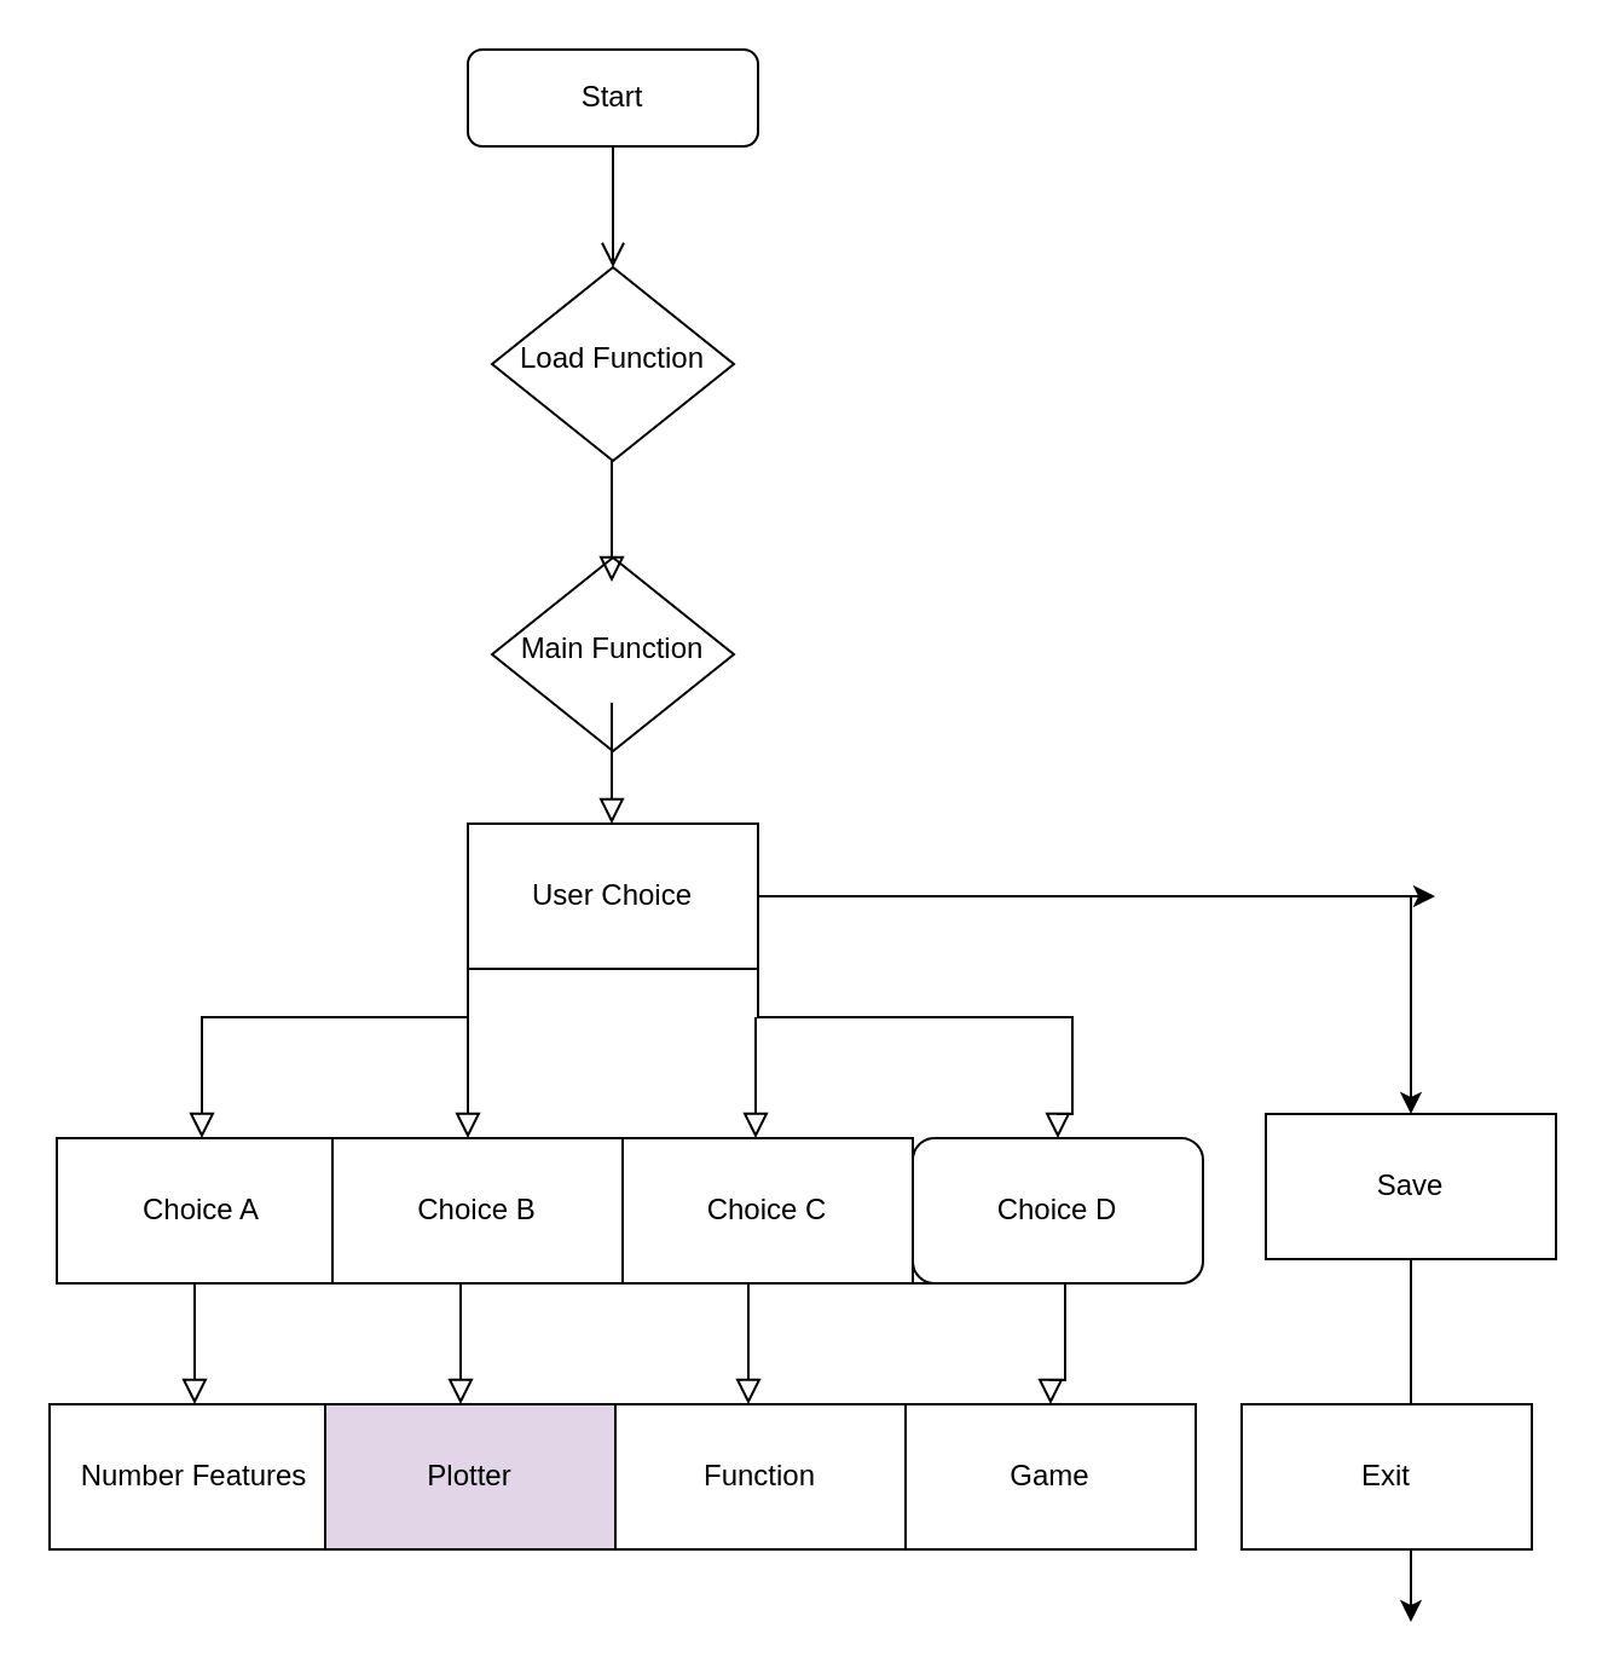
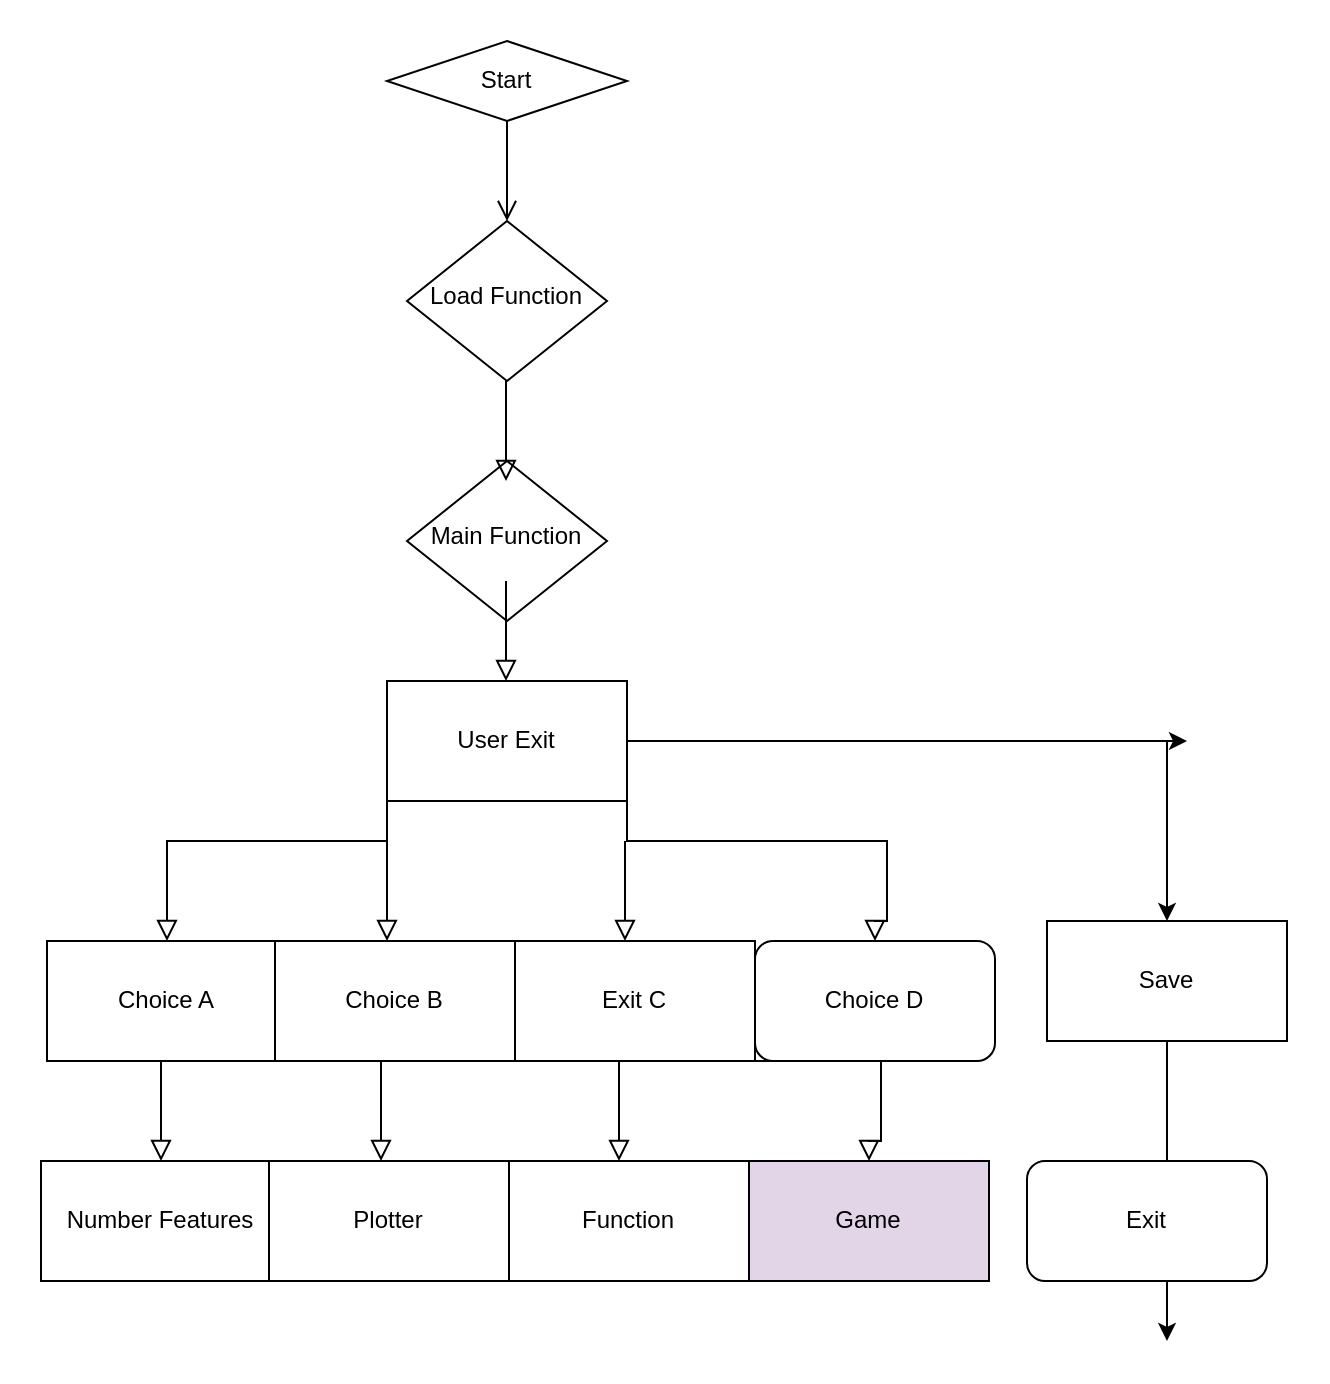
  <mxCell id="0" />
  <mxCell id="1" parent="0" />
  <mxCell id="2" value="" style="rounded=0;html=1;jettySize=auto;orthogonalLoop=1;fontSize=11;endArrow=open;endFill=0;endSize=8;strokeWidth=1;shadow=0;labelBackgroundColor=none;edgeStyle=orthogonalEdgeStyle;" parent="1" source="3" target="4" edge="1"><mxGeometry relative="1" as="geometry" /></mxCell>
- <mxCell id="3" value="Start" style="rounded=1;whiteSpace=wrap;html=1;fontSize=12;glass=0;strokeWidth=1;shadow=0;" parent="1" vertex="1"><mxGeometry x="193" y="20" width="120" height="40" as="geometry" /></mxCell>
+ <mxCell id="3" value="Start" style="rhombus;whiteSpace=wrap;html=1;fontSize=12;glass=0;strokeWidth=1;shadow=0;" parent="1" vertex="1"><mxGeometry x="193" y="20" width="120" height="40" as="geometry" /></mxCell>
  <mxCell id="4" value="Load Function" style="rhombus;whiteSpace=wrap;html=1;shadow=0;fontFamily=Helvetica;fontSize=12;align=center;strokeWidth=1;spacing=6;spacingTop=-4;" parent="1" vertex="1"><mxGeometry x="203" y="110" width="100" height="80" as="geometry" /></mxCell>
  <mxCell id="5" value="Main Function" style="rhombus;whiteSpace=wrap;html=1;shadow=0;fontFamily=Helvetica;fontSize=12;align=center;strokeWidth=1;spacing=6;spacingTop=-4;" parent="1" vertex="1"><mxGeometry x="203" y="230" width="100" height="80" as="geometry" /></mxCell>
  <mxCell id="6" value="" style="rounded=0;html=1;jettySize=auto;orthogonalLoop=1;fontSize=11;endArrow=block;endFill=0;endSize=8;strokeWidth=1;shadow=0;labelBackgroundColor=none;edgeStyle=orthogonalEdgeStyle;" edge="1" parent="1"><mxGeometry relative="1" as="geometry"><mxPoint x="252.5" y="190" as="sourcePoint" /><mxPoint x="252.5" y="240" as="targetPoint" /><Array as="points"><mxPoint x="252.5" y="200" /><mxPoint x="252.5" y="200" /></Array></mxGeometry></mxCell>
  <mxCell id="7" value="" style="rounded=0;html=1;jettySize=auto;orthogonalLoop=1;fontSize=11;endArrow=block;endFill=0;endSize=8;strokeWidth=1;shadow=0;labelBackgroundColor=none;edgeStyle=orthogonalEdgeStyle;" edge="1" parent="1"><mxGeometry relative="1" as="geometry"><mxPoint x="252.5" y="290" as="sourcePoint" /><mxPoint x="252.5" y="340" as="targetPoint" /><Array as="points"><mxPoint x="252.5" y="300" /><mxPoint x="252.5" y="300" /></Array></mxGeometry></mxCell>
- <mxCell id="8" value="User Choice" style="rounded=0;whiteSpace=wrap;html=1;" vertex="1" parent="1"><mxGeometry x="193" y="340" width="120" height="60" as="geometry" /></mxCell>
+ <mxCell id="8" value="User Exit" style="rounded=0;whiteSpace=wrap;html=1;" vertex="1" parent="1"><mxGeometry x="193" y="340" width="120" height="60" as="geometry" /></mxCell>
  <mxCell id="9" value="" style="rounded=0;html=1;jettySize=auto;orthogonalLoop=1;fontSize=11;endArrow=block;endFill=0;endSize=8;strokeWidth=1;shadow=0;labelBackgroundColor=none;edgeStyle=orthogonalEdgeStyle;exitX=0;exitY=1;exitDx=0;exitDy=0;" edge="1" parent="1" source="8"><mxGeometry relative="1" as="geometry"><mxPoint x="83" y="420" as="sourcePoint" /><mxPoint x="83" y="470" as="targetPoint" /><Array as="points"><mxPoint x="83" y="420" /></Array></mxGeometry></mxCell>
  <mxCell id="10" value="" style="rounded=0;html=1;jettySize=auto;orthogonalLoop=1;fontSize=11;endArrow=block;endFill=0;endSize=8;strokeWidth=1;shadow=0;labelBackgroundColor=none;edgeStyle=orthogonalEdgeStyle;" edge="1" parent="1"><mxGeometry relative="1" as="geometry"><mxPoint x="193" y="420" as="sourcePoint" /><mxPoint x="193" y="470" as="targetPoint" /><Array as="points"><mxPoint x="193" y="430" /><mxPoint x="193" y="430" /></Array></mxGeometry></mxCell>
  <mxCell id="11" value="" style="rounded=0;html=1;jettySize=auto;orthogonalLoop=1;fontSize=11;endArrow=block;endFill=0;endSize=8;strokeWidth=1;shadow=0;labelBackgroundColor=none;edgeStyle=orthogonalEdgeStyle;" edge="1" parent="1"><mxGeometry relative="1" as="geometry"><mxPoint x="312" y="420" as="sourcePoint" /><mxPoint x="312" y="470" as="targetPoint" /><Array as="points"><mxPoint x="312" y="430" /><mxPoint x="312" y="430" /></Array></mxGeometry></mxCell>
  <mxCell id="12" value="" style="rounded=0;html=1;jettySize=auto;orthogonalLoop=1;fontSize=11;endArrow=block;endFill=0;endSize=8;strokeWidth=1;shadow=0;labelBackgroundColor=none;edgeStyle=orthogonalEdgeStyle;exitX=1;exitY=1;exitDx=0;exitDy=0;entryX=0.5;entryY=0;entryDx=0;entryDy=0;" edge="1" parent="1" source="8" target="16"><mxGeometry relative="1" as="geometry"><mxPoint x="423" y="420" as="sourcePoint" /><mxPoint x="423" y="470" as="targetPoint" /><Array as="points"><mxPoint x="443" y="420" /><mxPoint x="443" y="460" /><mxPoint x="437" y="460" /></Array></mxGeometry></mxCell>
  <mxCell id="13" value="Choice A" style="rounded=0;whiteSpace=wrap;html=1;" vertex="1" parent="1"><mxGeometry x="23" y="470" width="120" height="60" as="geometry" /></mxCell>
  <mxCell id="14" value="Choice B" style="rounded=0;whiteSpace=wrap;html=1;" vertex="1" parent="1"><mxGeometry x="137" y="470" width="120" height="60" as="geometry" /></mxCell>
- <mxCell id="15" value="Choice C" style="rounded=0;whiteSpace=wrap;html=1;" vertex="1" parent="1"><mxGeometry x="257" y="470" width="120" height="60" as="geometry" /></mxCell>
+ <mxCell id="15" value="Exit C" style="rounded=0;whiteSpace=wrap;html=1;" vertex="1" parent="1"><mxGeometry x="257" y="470" width="120" height="60" as="geometry" /></mxCell>
  <mxCell id="16" value="Choice D" style="whiteSpace=wrap;html=1;rounded=1;" vertex="1" parent="1"><mxGeometry x="377" y="470" width="120" height="60" as="geometry" /></mxCell>
  <mxCell id="17" value="" style="rounded=0;html=1;jettySize=auto;orthogonalLoop=1;fontSize=11;endArrow=block;endFill=0;endSize=8;strokeWidth=1;shadow=0;labelBackgroundColor=none;edgeStyle=orthogonalEdgeStyle;exitX=0;exitY=1;exitDx=0;exitDy=0;" edge="1" parent="1"><mxGeometry relative="1" as="geometry"><mxPoint x="190" y="530" as="sourcePoint" /><mxPoint x="80" y="580" as="targetPoint" /><Array as="points"><mxPoint x="80" y="530" /></Array></mxGeometry></mxCell>
  <mxCell id="18" value="" style="rounded=0;html=1;jettySize=auto;orthogonalLoop=1;fontSize=11;endArrow=block;endFill=0;endSize=8;strokeWidth=1;shadow=0;labelBackgroundColor=none;edgeStyle=orthogonalEdgeStyle;" edge="1" parent="1"><mxGeometry relative="1" as="geometry"><mxPoint x="190" y="530" as="sourcePoint" /><mxPoint x="190" y="580" as="targetPoint" /><Array as="points"><mxPoint x="190" y="540" /><mxPoint x="190" y="540" /></Array></mxGeometry></mxCell>
  <mxCell id="19" value="" style="rounded=0;html=1;jettySize=auto;orthogonalLoop=1;fontSize=11;endArrow=block;endFill=0;endSize=8;strokeWidth=1;shadow=0;labelBackgroundColor=none;edgeStyle=orthogonalEdgeStyle;" edge="1" parent="1"><mxGeometry relative="1" as="geometry"><mxPoint x="309" y="530" as="sourcePoint" /><mxPoint x="309" y="580" as="targetPoint" /><Array as="points"><mxPoint x="309" y="540" /><mxPoint x="309" y="540" /></Array></mxGeometry></mxCell>
  <mxCell id="20" value="" style="rounded=0;html=1;jettySize=auto;orthogonalLoop=1;fontSize=11;endArrow=block;endFill=0;endSize=8;strokeWidth=1;shadow=0;labelBackgroundColor=none;edgeStyle=orthogonalEdgeStyle;exitX=1;exitY=1;exitDx=0;exitDy=0;entryX=0.5;entryY=0;entryDx=0;entryDy=0;" edge="1" parent="1" target="24"><mxGeometry relative="1" as="geometry"><mxPoint x="310" y="530" as="sourcePoint" /><mxPoint x="420" y="580" as="targetPoint" /><Array as="points"><mxPoint x="440" y="530" /><mxPoint x="440" y="570" /><mxPoint x="434" y="570" /></Array></mxGeometry></mxCell>
  <mxCell id="21" value="Number Features" style="rounded=0;whiteSpace=wrap;html=1;" vertex="1" parent="1"><mxGeometry x="20" y="580" width="120" height="60" as="geometry" /></mxCell>
- <mxCell id="22" value="Plotter" style="rounded=0;whiteSpace=wrap;html=1;fillColor=#e1d5e7;" vertex="1" parent="1"><mxGeometry x="134" y="580" width="120" height="60" as="geometry" /></mxCell>
+ <mxCell id="22" value="Plotter" style="rounded=0;whiteSpace=wrap;html=1;" vertex="1" parent="1"><mxGeometry x="134" y="580" width="120" height="60" as="geometry" /></mxCell>
  <mxCell id="23" value="Function" style="rounded=0;whiteSpace=wrap;html=1;" vertex="1" parent="1"><mxGeometry x="254" y="580" width="120" height="60" as="geometry" /></mxCell>
- <mxCell id="24" value="Game" style="rounded=0;whiteSpace=wrap;html=1;" vertex="1" parent="1"><mxGeometry x="374" y="580" width="120" height="60" as="geometry" /></mxCell>
+ <mxCell id="24" value="Game" style="rounded=0;whiteSpace=wrap;html=1;fillColor=#e1d5e7;" vertex="1" parent="1"><mxGeometry x="374" y="580" width="120" height="60" as="geometry" /></mxCell>
  <mxCell id="25" value="" style="endArrow=classic;html=1;rounded=0;" edge="1" parent="1"><mxGeometry width="50" height="50" relative="1" as="geometry"><mxPoint x="313" y="370" as="sourcePoint" /><mxPoint x="593" y="370" as="targetPoint" /></mxGeometry></mxCell>
  <mxCell id="26" value="" style="endArrow=classic;html=1;rounded=0;" edge="1" parent="1" source="28"><mxGeometry width="50" height="50" relative="1" as="geometry"><mxPoint x="583" y="370" as="sourcePoint" /><mxPoint x="583" y="670" as="targetPoint" /></mxGeometry></mxCell>
  <mxCell id="27" value="" style="endArrow=classic;html=1;rounded=0;" edge="1" parent="1" target="28"><mxGeometry width="50" height="50" relative="1" as="geometry"><mxPoint x="583" y="370" as="sourcePoint" /><mxPoint x="583" y="670" as="targetPoint" /></mxGeometry></mxCell>
  <mxCell id="28" value="Save" style="rounded=0;whiteSpace=wrap;html=1;" vertex="1" parent="1"><mxGeometry x="523" y="460" width="120" height="60" as="geometry" /></mxCell>
- <mxCell id="29" value="Exit" style="rounded=0;whiteSpace=wrap;html=1;" vertex="1" parent="1"><mxGeometry x="513" y="580" width="120" height="60" as="geometry" /></mxCell>
+ <mxCell id="29" value="Exit" style="whiteSpace=wrap;html=1;rounded=1;" vertex="1" parent="1"><mxGeometry x="513" y="580" width="120" height="60" as="geometry" /></mxCell>
